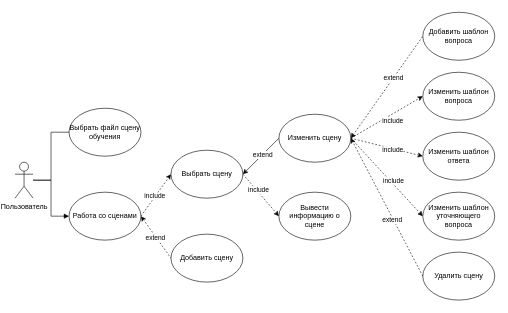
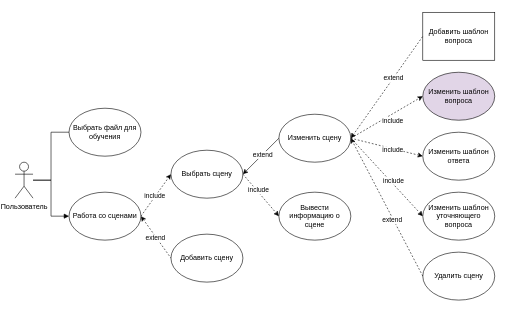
  <mxCell id="0" />
  <mxCell id="1" parent="0" />
  <mxCell id="2" value="Пользователь" style="shape=umlActor;verticalLabelPosition=bottom;verticalAlign=top;html=1;outlineConnect=0;" parent="1" vertex="1"><mxGeometry x="20" y="270" width="30" height="60" as="geometry" /></mxCell>
- <mxCell id="3" value="Выбрать файл сцену обучения" style="ellipse;whiteSpace=wrap;html=1;" parent="1" vertex="1"><mxGeometry x="110" y="180" width="120" height="80" as="geometry" /></mxCell>
+ <mxCell id="3" value="Выбрать файл для обучения" style="ellipse;whiteSpace=wrap;html=1;" parent="1" vertex="1"><mxGeometry x="110" y="180" width="120" height="80" as="geometry" /></mxCell>
  <mxCell id="4" value="Работа со сценами" style="ellipse;whiteSpace=wrap;html=1;" parent="1" vertex="1"><mxGeometry x="110" y="320" width="120" height="80" as="geometry" /></mxCell>
  <mxCell id="5" value="Добавить сцену" style="ellipse;whiteSpace=wrap;html=1;" parent="1" vertex="1"><mxGeometry x="280" y="390" width="120" height="80" as="geometry" /></mxCell>
  <mxCell id="6" value="Изменить сцену" style="ellipse;whiteSpace=wrap;html=1;" parent="1" vertex="1"><mxGeometry x="460" y="190" width="120" height="80" as="geometry" /></mxCell>
  <mxCell id="7" value="Выбрать сцену" style="ellipse;whiteSpace=wrap;html=1;" parent="1" vertex="1"><mxGeometry x="280" y="250" width="120" height="80" as="geometry" /></mxCell>
  <mxCell id="8" value="Вывести информацию о сцене" style="ellipse;whiteSpace=wrap;html=1;" parent="1" vertex="1"><mxGeometry x="460" y="320" width="120" height="80" as="geometry" /></mxCell>
- <mxCell id="9" value="Изменить шаблон вопроса" style="ellipse;whiteSpace=wrap;html=1;" parent="1" vertex="1"><mxGeometry x="700" y="120" width="120" height="80" as="geometry" /></mxCell>
+ <mxCell id="9" value="Изменить шаблон вопроса" style="ellipse;whiteSpace=wrap;html=1;fillColor=#e1d5e7;" parent="1" vertex="1"><mxGeometry x="700" y="120" width="120" height="80" as="geometry" /></mxCell>
  <mxCell id="10" value="Изменить шаблон ответа" style="ellipse;whiteSpace=wrap;html=1;" parent="1" vertex="1"><mxGeometry x="700" y="220" width="120" height="80" as="geometry" /></mxCell>
  <mxCell id="11" value="Изменить шаблон уточняющего вопроса" style="ellipse;whiteSpace=wrap;html=1;" parent="1" vertex="1"><mxGeometry x="700" y="320" width="120" height="80" as="geometry" /></mxCell>
- <mxCell id="12" value="Добавить шаблон вопроса" style="ellipse;whiteSpace=wrap;html=1;" parent="1" vertex="1"><mxGeometry x="700" y="20" width="120" height="80" as="geometry" /></mxCell>
+ <mxCell id="12" value="Добавить шаблон вопроса" style="whiteSpace=wrap;html=1;rounded=0;" parent="1" vertex="1"><mxGeometry x="700" y="20" width="120" height="80" as="geometry" /></mxCell>
  <mxCell id="13" value="" style="endArrow=none;html=1;rounded=0;entryX=0;entryY=0.5;entryDx=0;entryDy=0;edgeStyle=orthogonalEdgeStyle;" parent="1" source="2" target="3" edge="1"><mxGeometry width="50" height="50" relative="1" as="geometry"><mxPoint x="450" y="330" as="sourcePoint" /><mxPoint x="500" y="280" as="targetPoint" /></mxGeometry></mxCell>
  <mxCell id="14" value="" style="endArrow=block;html=1;rounded=0;entryX=0;entryY=0.5;entryDx=0;entryDy=0;edgeStyle=orthogonalEdgeStyle;" parent="1" source="2" target="4" edge="1"><mxGeometry width="50" height="50" relative="1" as="geometry"><mxPoint x="450" y="330" as="sourcePoint" /><mxPoint x="500" y="280" as="targetPoint" /></mxGeometry></mxCell>
  <mxCell id="15" value="" style="endArrow=classic;html=1;rounded=0;exitX=1;exitY=0.5;exitDx=0;exitDy=0;entryX=0;entryY=0.5;entryDx=0;entryDy=0;dashed=1;" parent="1" source="4" target="7" edge="1"><mxGeometry width="50" height="50" relative="1" as="geometry"><mxPoint x="450" y="330" as="sourcePoint" /><mxPoint x="500" y="280" as="targetPoint" /></mxGeometry></mxCell>
  <mxCell id="16" value="include" style="edgeLabel;html=1;align=center;verticalAlign=middle;resizable=0;points=[];" parent="15" vertex="1" connectable="0"><mxGeometry x="-0.062" y="1" relative="1" as="geometry"><mxPoint as="offset" /></mxGeometry></mxCell>
  <mxCell id="17" value="" style="endArrow=none;html=1;rounded=0;exitX=1;exitY=0.5;exitDx=0;exitDy=0;entryX=0;entryY=0.5;entryDx=0;entryDy=0;dashed=1;startArrow=classic;startFill=1;endFill=0;" parent="1" source="4" target="5" edge="1"><mxGeometry width="50" height="50" relative="1" as="geometry"><mxPoint x="450" y="330" as="sourcePoint" /><mxPoint x="500" y="280" as="targetPoint" /></mxGeometry></mxCell>
  <mxCell id="18" value="extend" style="edgeLabel;html=1;align=center;verticalAlign=middle;resizable=0;points=[];" parent="17" vertex="1" connectable="0"><mxGeometry x="-0.008" y="-2" relative="1" as="geometry"><mxPoint as="offset" /></mxGeometry></mxCell>
  <mxCell id="19" value="" style="endArrow=none;html=1;rounded=0;exitX=1;exitY=0.5;exitDx=0;exitDy=0;entryX=0;entryY=0.5;entryDx=0;entryDy=0;dashed=0;startArrow=classic;startFill=1;endFill=0;" parent="1" source="7" target="6" edge="1"><mxGeometry width="50" height="50" relative="1" as="geometry"><mxPoint x="450" y="330" as="sourcePoint" /><mxPoint x="500" y="280" as="targetPoint" /></mxGeometry></mxCell>
  <mxCell id="20" value="extend" style="edgeLabel;html=1;align=center;verticalAlign=middle;resizable=0;points=[];" parent="19" vertex="1" connectable="0"><mxGeometry x="0.092" relative="1" as="geometry"><mxPoint as="offset" /></mxGeometry></mxCell>
  <mxCell id="21" value="" style="endArrow=classic;html=1;rounded=0;exitX=1;exitY=0.5;exitDx=0;exitDy=0;entryX=0;entryY=0.5;entryDx=0;entryDy=0;dashed=1;" parent="1" source="7" target="8" edge="1"><mxGeometry width="50" height="50" relative="1" as="geometry"><mxPoint x="450" y="330" as="sourcePoint" /><mxPoint x="500" y="280" as="targetPoint" /></mxGeometry></mxCell>
  <mxCell id="22" value="include" style="edgeLabel;html=1;align=center;verticalAlign=middle;resizable=0;points=[];" parent="21" vertex="1" connectable="0"><mxGeometry x="-0.187" y="2" relative="1" as="geometry"><mxPoint as="offset" /></mxGeometry></mxCell>
  <mxCell id="23" value="" style="endArrow=none;html=1;rounded=0;exitX=1;exitY=0.5;exitDx=0;exitDy=0;entryX=0;entryY=0.5;entryDx=0;entryDy=0;dashed=1;startArrow=classic;startFill=1;endFill=0;" parent="1" source="6" target="12" edge="1"><mxGeometry width="50" height="50" relative="1" as="geometry"><mxPoint x="450" y="330" as="sourcePoint" /><mxPoint x="500" y="280" as="targetPoint" /></mxGeometry></mxCell>
  <mxCell id="24" value="extend" style="edgeLabel;html=1;align=center;verticalAlign=middle;resizable=0;points=[];" parent="23" vertex="1" connectable="0"><mxGeometry x="0.17" y="3" relative="1" as="geometry"><mxPoint x="3" y="1" as="offset" /></mxGeometry></mxCell>
  <mxCell id="25" value="" style="endArrow=classic;html=1;rounded=0;exitX=1;exitY=0.5;exitDx=0;exitDy=0;entryX=0;entryY=0.5;entryDx=0;entryDy=0;dashed=1;" parent="1" source="6" target="9" edge="1"><mxGeometry width="50" height="50" relative="1" as="geometry"><mxPoint x="450" y="330" as="sourcePoint" /><mxPoint x="500" y="280" as="targetPoint" /></mxGeometry></mxCell>
  <mxCell id="26" value="include" style="edgeLabel;html=1;align=center;verticalAlign=middle;resizable=0;points=[];" parent="25" vertex="1" connectable="0"><mxGeometry x="0.22" y="1" relative="1" as="geometry"><mxPoint x="-3" y="14" as="offset" /></mxGeometry></mxCell>
  <mxCell id="27" value="" style="endArrow=classic;html=1;rounded=0;exitX=1;exitY=0.5;exitDx=0;exitDy=0;entryX=0;entryY=0.5;entryDx=0;entryDy=0;dashed=1;" parent="1" source="6" target="10" edge="1"><mxGeometry width="50" height="50" relative="1" as="geometry"><mxPoint x="450" y="330" as="sourcePoint" /><mxPoint x="500" y="280" as="targetPoint" /></mxGeometry></mxCell>
  <mxCell id="28" value="include" style="edgeLabel;html=1;align=center;verticalAlign=middle;resizable=0;points=[];" parent="27" vertex="1" connectable="0"><mxGeometry x="0.009" y="-3" relative="1" as="geometry"><mxPoint x="10" y="2" as="offset" /></mxGeometry></mxCell>
  <mxCell id="29" value="" style="endArrow=classic;html=1;rounded=0;exitX=1;exitY=0.5;exitDx=0;exitDy=0;entryX=0;entryY=0.5;entryDx=0;entryDy=0;dashed=1;" parent="1" source="6" target="11" edge="1"><mxGeometry width="50" height="50" relative="1" as="geometry"><mxPoint x="450" y="330" as="sourcePoint" /><mxPoint x="500" y="280" as="targetPoint" /></mxGeometry></mxCell>
  <mxCell id="30" value="include" style="edgeLabel;html=1;align=center;verticalAlign=middle;resizable=0;points=[];" parent="29" vertex="1" connectable="0"><mxGeometry x="-0.056" y="-4" relative="1" as="geometry"><mxPoint x="16" y="6" as="offset" /></mxGeometry></mxCell>
  <mxCell id="31" value="Удалить сцену" style="ellipse;whiteSpace=wrap;html=1;" vertex="1" parent="1"><mxGeometry x="700" y="420" width="120" height="80" as="geometry" /></mxCell>
  <mxCell id="32" value="" style="endArrow=classic;html=1;rounded=0;exitX=0;exitY=0.5;exitDx=0;exitDy=0;entryX=1;entryY=0.5;entryDx=0;entryDy=0;dashed=1;" edge="1" parent="1" source="31" target="6"><mxGeometry width="50" height="50" relative="1" as="geometry"><mxPoint x="600" y="330" as="sourcePoint" /><mxPoint x="650" y="280" as="targetPoint" /></mxGeometry></mxCell>
  <mxCell id="33" value="extend" style="edgeLabel;html=1;align=center;verticalAlign=middle;resizable=0;points=[];" vertex="1" connectable="0" parent="32"><mxGeometry x="-0.173" y="2" relative="1" as="geometry"><mxPoint as="offset" /></mxGeometry></mxCell>
